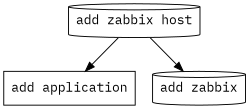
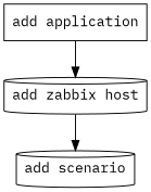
  digraph {
    fontname="IBM Plex Mono"
    node [fontname="IBM Plex Mono" shape=cylinder]
    edge [fontname="IBM Plex Mono"]
    n1 [label="add zabbix host"]
    n2 [label="add application" shape=box]
-   n3 [label="add zabbix"]
-   n1 -> n2
+   n3 [label="add scenario"]
+   n2 -> n1
    n1 -> n3
  }
